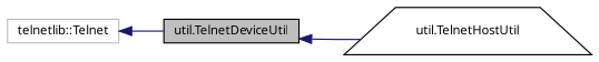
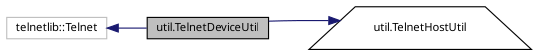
  digraph {
    fontname="Noto Sans"
    rankdir=LR
    node [color=black fillcolor=white fontname="Noto Sans" fontsize=10 shape=box style=filled]
    edge [color=midnightblue dir=back fontname="Noto Sans" fontsize=10 labelfontname=Helvetica labelfontsize=10 style=solid]
    n1 [fillcolor=grey75 fontcolor=black height=0.2 label="util.TelnetDeviceUtil" width=0.4]
    n2 [height=0.2 label="util.TelnetHostUtil" shape=trapezium width=0.4]
    n3 [color=grey75 height=0.2 label="telnetlib::Telnet" width=0.4]
-   n1 -> n2
+   n2 -> n1
    n3 -> n1
  }
